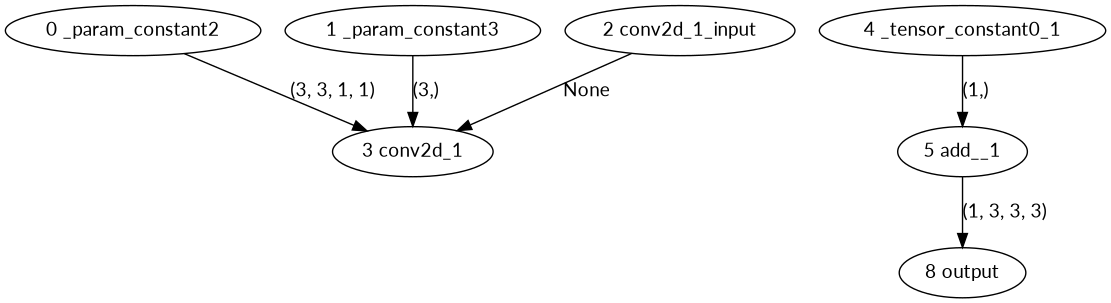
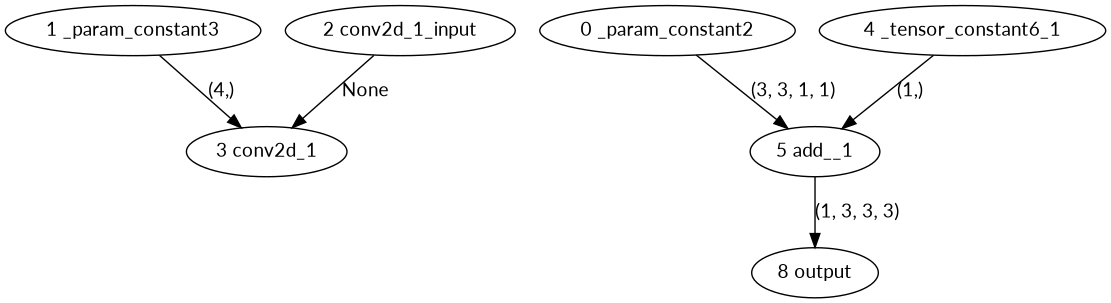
  strict digraph {
    fontname=Lato
    node [fontname=Lato type=get_attr]
    edge [fontname=Lato style=solid]
    "3 conv2d_1" [type=conv2d]
    "0 _param_constant2"
    "1 _param_constant3"
    "2 conv2d_1_input" [type=input]
    "5 add__1" [type=add_]
    n6 [label="8 output" type=output]
-   "4 _tensor_constant0_1"
-   "0 _param_constant2" -> "3 conv2d_1" [label="(3, 3, 1, 1)"]
-   "1 _param_constant3" -> "3 conv2d_1" [label="(3,)"]
+   "4 _tensor_constant0_1" [label="4 _tensor_constant6_1"]
+   "0 _param_constant2" -> "5 add__1" [label="(3, 3, 1, 1)"]
+   "1 _param_constant3" -> "3 conv2d_1" [label="(4,)"]
    "2 conv2d_1_input" -> "3 conv2d_1" [label=None]
    "5 add__1" -> n6 [label="(1, 3, 3, 3)"]
    "4 _tensor_constant0_1" -> "5 add__1" [label="(1,)"]
  }
